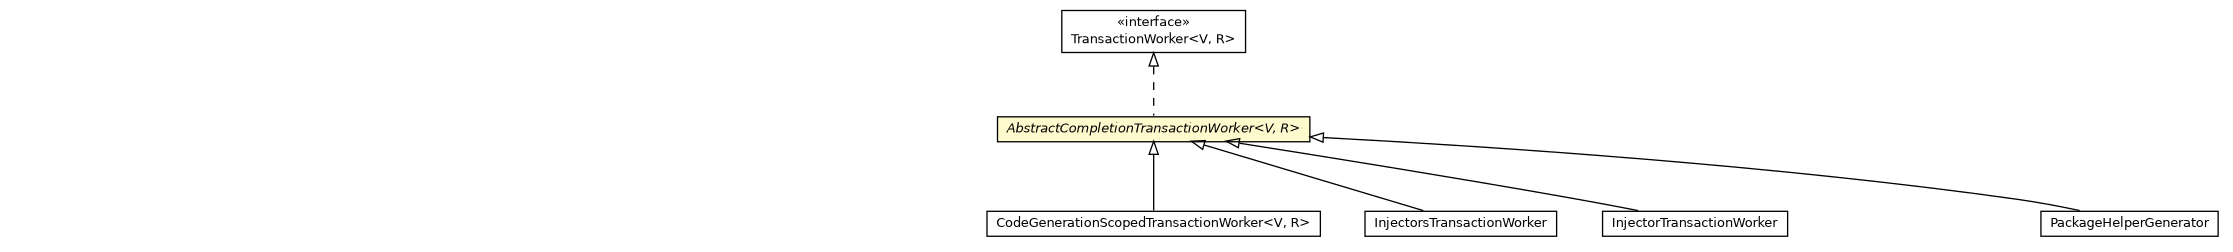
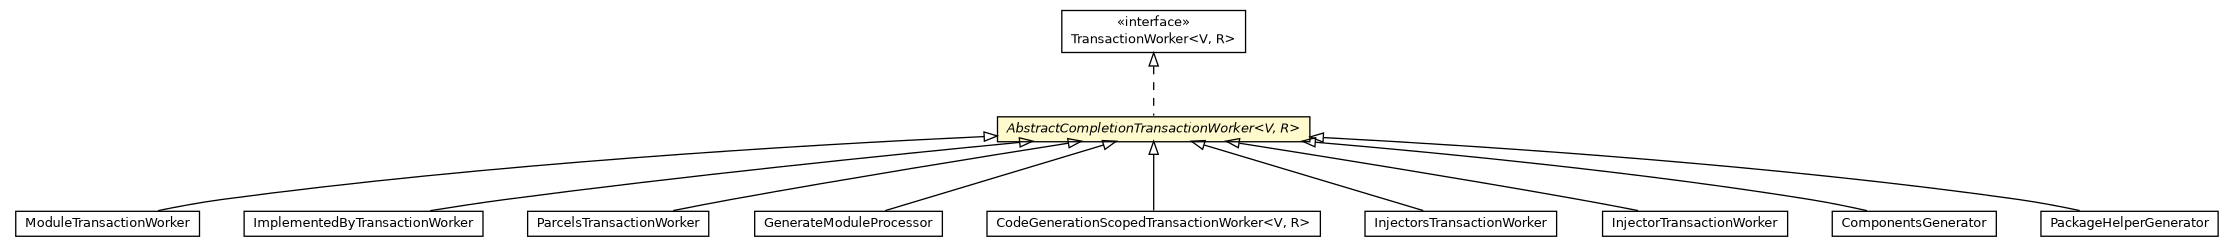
  digraph {
    nodesep=0.25
    ranksep=0.5
    node [fontcolor=black fontname=Helvetica fontsize=10.0 shape=plaintext]
    edge [arrowtail=empty dir=back fontname=Helvetica fontsize=10 headport=p labelfontname=Helvetica labelfontsize=10 tailport=p]
+   n1 [label=<<table title="org.androidtransfuse.analysis.module.ModuleTransactionWorker" border="0" cellborder="1" cellspacing="0" cellpadding="2" port="p" href="../analysis/module/ModuleTransactionWorker.html"> 		<tr><td><table border="0" cellspacing="0" cellpadding="1"> <tr><td align="center" balign="center"> ModuleTransactionWorker </td></tr> 		</table></td></tr> 		</table>>]
+   n2 [label=<<table title="org.androidtransfuse.analysis.module.ImplementedByTransactionWorker" border="0" cellborder="1" cellspacing="0" cellpadding="2" port="p" href="../analysis/module/ImplementedByTransactionWorker.html"> 		<tr><td><table border="0" cellspacing="0" cellpadding="1"> <tr><td align="center" balign="center"> ImplementedByTransactionWorker </td></tr> 		</table></td></tr> 		</table>>]
+   n3 [label=<<table title="org.androidtransfuse.processor.ParcelsTransactionWorker" border="0" cellborder="1" cellspacing="0" cellpadding="2" port="p" href="./ParcelsTransactionWorker.html"> 		<tr><td><table border="0" cellspacing="0" cellpadding="1"> <tr><td align="center" balign="center"> ParcelsTransactionWorker </td></tr> 		</table></td></tr> 		</table>>]
+   n4 [label=<<table title="org.androidtransfuse.processor.GenerateModuleProcessor" border="0" cellborder="1" cellspacing="0" cellpadding="2" port="p" href="./GenerateModuleProcessor.html"> 		<tr><td><table border="0" cellspacing="0" cellpadding="1"> <tr><td align="center" balign="center"> GenerateModuleProcessor </td></tr> 		</table></td></tr> 		</table>>]
    n5 [label=<<table title="org.androidtransfuse.processor.AbstractCompletionTransactionWorker" border="0" cellborder="1" cellspacing="0" cellpadding="2" port="p" bgcolor="lemonChiffon" href="./AbstractCompletionTransactionWorker.html"> 		<tr><td><table border="0" cellspacing="0" cellpadding="1"> <tr><td align="center" balign="center"><font face="Helvetica-Oblique"> AbstractCompletionTransactionWorker&lt;V, R&gt; </font></td></tr> 		</table></td></tr> 		</table>>]
    n6 [label=<<table title="org.androidtransfuse.processor.CodeGenerationScopedTransactionWorker" border="0" cellborder="1" cellspacing="0" cellpadding="2" port="p" href="./CodeGenerationScopedTransactionWorker.html"> 		<tr><td><table border="0" cellspacing="0" cellpadding="1"> <tr><td align="center" balign="center"> CodeGenerationScopedTransactionWorker&lt;V, R&gt; </td></tr> 		</table></td></tr> 		</table>>]
    n7 [label=<<table title="org.androidtransfuse.processor.InjectorsTransactionWorker" border="0" cellborder="1" cellspacing="0" cellpadding="2" port="p" href="./InjectorsTransactionWorker.html"> 		<tr><td><table border="0" cellspacing="0" cellpadding="1"> <tr><td align="center" balign="center"> InjectorsTransactionWorker </td></tr> 		</table></td></tr> 		</table>>]
    n8 [label=<<table title="org.androidtransfuse.processor.InjectorTransactionWorker" border="0" cellborder="1" cellspacing="0" cellpadding="2" port="p" href="./InjectorTransactionWorker.html"> 		<tr><td><table border="0" cellspacing="0" cellpadding="1"> <tr><td align="center" balign="center"> InjectorTransactionWorker </td></tr> 		</table></td></tr> 		</table>>]
+   n9 [label=<<table title="org.androidtransfuse.gen.ComponentsGenerator" border="0" cellborder="1" cellspacing="0" cellpadding="2" port="p" href="../gen/ComponentsGenerator.html"> 		<tr><td><table border="0" cellspacing="0" cellpadding="1"> <tr><td align="center" balign="center"> ComponentsGenerator </td></tr> 		</table></td></tr> 		</table>>]
    n10 [label=<<table title="org.androidtransfuse.gen.invocationBuilder.PackageHelperGenerator" border="0" cellborder="1" cellspacing="0" cellpadding="2" port="p" href="../gen/invocationBuilder/PackageHelperGenerator.html"> 		<tr><td><table border="0" cellspacing="0" cellpadding="1"> <tr><td align="center" balign="center"> PackageHelperGenerator </td></tr> 		</table></td></tr> 		</table>>]
    n11 [label=<<table title="org.androidtransfuse.processor.TransactionWorker" border="0" cellborder="1" cellspacing="0" cellpadding="2" port="p" href="./TransactionWorker.html"> 		<tr><td><table border="0" cellspacing="0" cellpadding="1"> <tr><td align="center" balign="center"> &#171;interface&#187; </td></tr> <tr><td align="center" balign="center"> TransactionWorker&lt;V, R&gt; </td></tr> 		</table></td></tr> 		</table>>]
+   n5 -> n1
+   n5 -> n2
+   n5 -> n3
+   n5 -> n4
    n5 -> n6
    n5 -> n7
    n5 -> n8
+   n5 -> n9
    n5 -> n10
    n11 -> n5 [style=dashed]
  }
